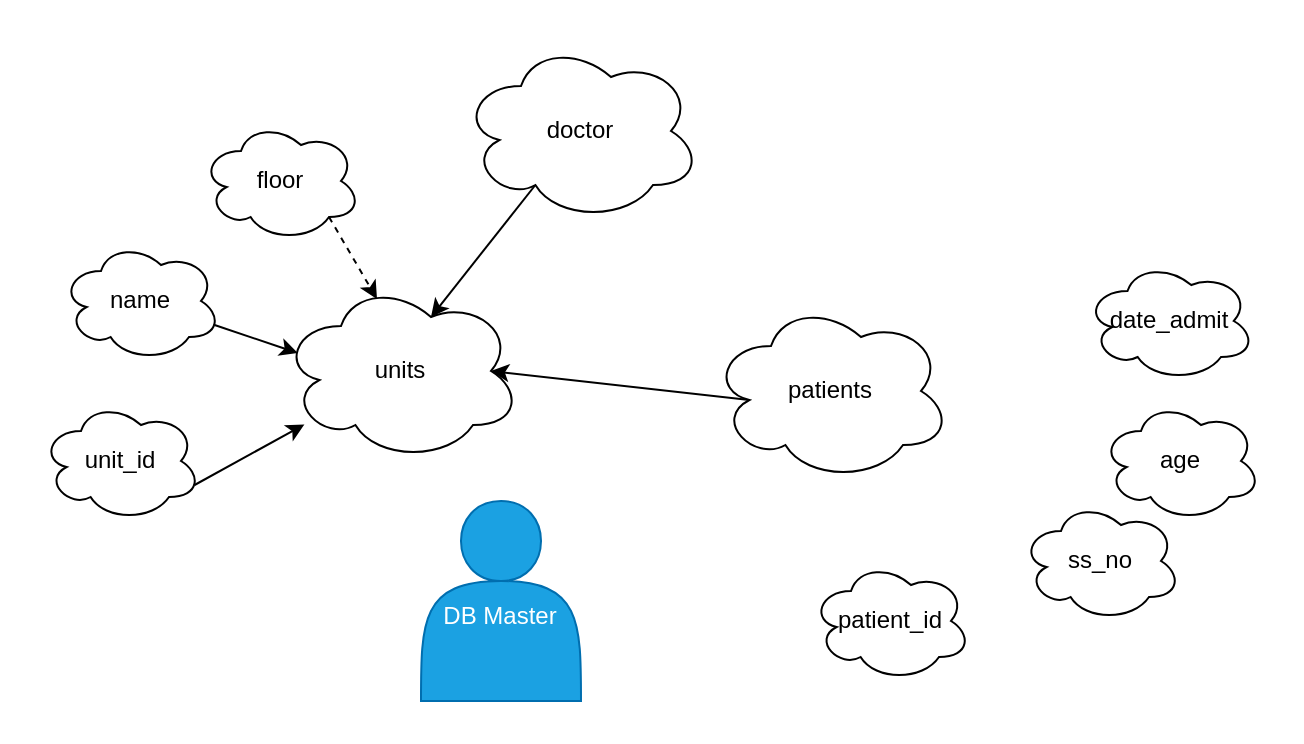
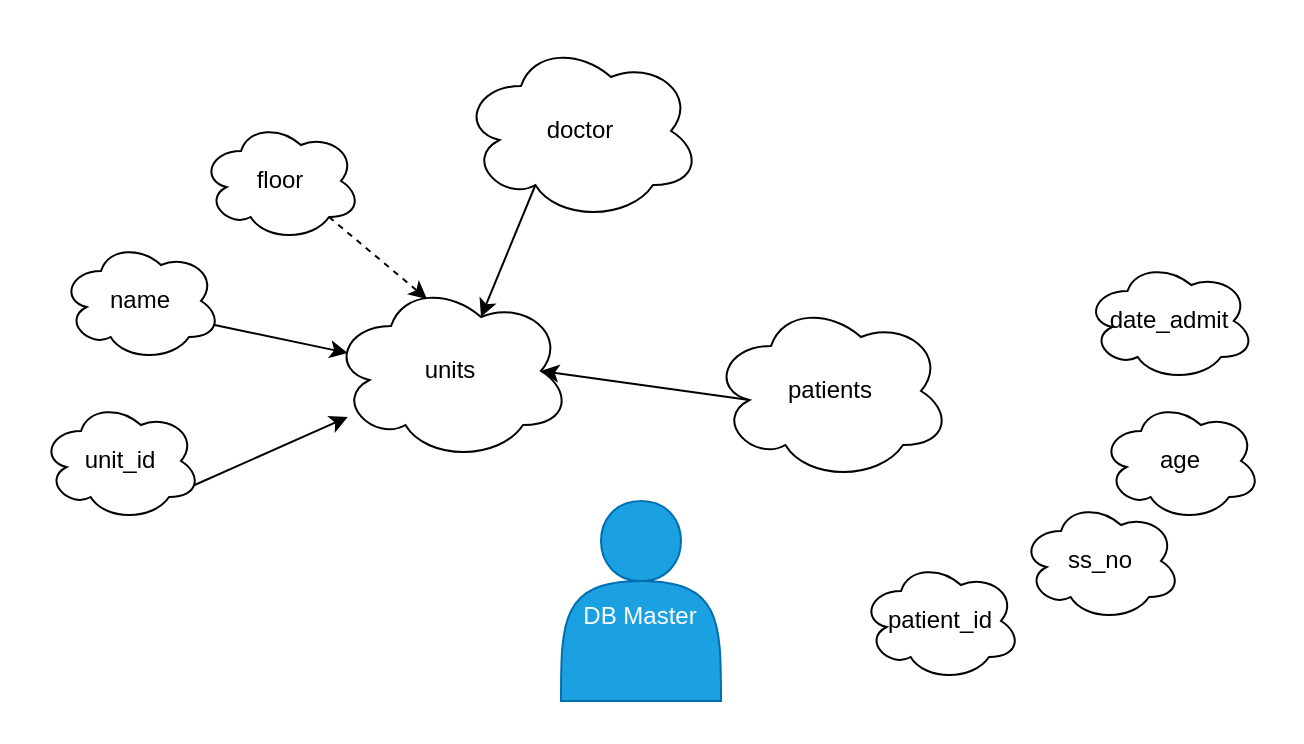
  <mxCell id="0" />
  <mxCell id="1" parent="0" />
- <mxCell id="2" value="&lt;br&gt;DB Master" style="shape=actor;whiteSpace=wrap;html=1;fillColor=#1ba1e2;strokeColor=#006EAF;fontColor=#ffffff;" vertex="1" parent="1"><mxGeometry x="210" y="250" width="80" height="100" as="geometry" /></mxCell>
- <mxCell id="3" value="units" style="ellipse;shape=cloud;whiteSpace=wrap;html=1;" vertex="1" parent="1"><mxGeometry x="140" y="140" width="120" height="90" as="geometry" /></mxCell>
+ <mxCell id="2" value="&lt;br&gt;DB Master" style="shape=actor;whiteSpace=wrap;html=1;fillColor=#1ba1e2;strokeColor=#006EAF;fontColor=#ffffff;" vertex="1" parent="1"><mxGeometry x="280" y="250" width="80" height="100" as="geometry" /></mxCell>
+ <mxCell id="3" value="units" style="ellipse;shape=cloud;whiteSpace=wrap;html=1;" vertex="1" parent="1"><mxGeometry x="165" y="140" width="120" height="90" as="geometry" /></mxCell>
  <mxCell id="4" style="edgeStyle=none;rounded=0;orthogonalLoop=1;jettySize=auto;html=1;exitX=0.96;exitY=0.7;exitDx=0;exitDy=0;exitPerimeter=0;" edge="1" parent="1" source="5" target="3"><mxGeometry relative="1" as="geometry" /></mxCell>
  <mxCell id="5" value="unit_id" style="ellipse;shape=cloud;whiteSpace=wrap;html=1;" vertex="1" parent="1"><mxGeometry x="20" y="200" width="80" height="60" as="geometry" /></mxCell>
  <mxCell id="6" style="edgeStyle=none;rounded=0;orthogonalLoop=1;jettySize=auto;html=1;exitX=0.96;exitY=0.7;exitDx=0;exitDy=0;exitPerimeter=0;entryX=0.07;entryY=0.4;entryDx=0;entryDy=0;entryPerimeter=0;" edge="1" parent="1" source="7" target="3"><mxGeometry relative="1" as="geometry" /></mxCell>
  <mxCell id="7" value="name" style="ellipse;shape=cloud;whiteSpace=wrap;html=1;" vertex="1" parent="1"><mxGeometry x="30" y="120" width="80" height="60" as="geometry" /></mxCell>
  <mxCell id="8" style="edgeStyle=none;rounded=0;orthogonalLoop=1;jettySize=auto;html=1;exitX=0.8;exitY=0.8;exitDx=0;exitDy=0;exitPerimeter=0;entryX=0.4;entryY=0.1;entryDx=0;entryDy=0;entryPerimeter=0;dashed=1;" edge="1" parent="1" source="9" target="3"><mxGeometry relative="1" as="geometry" /></mxCell>
  <mxCell id="9" value="floor" style="ellipse;shape=cloud;whiteSpace=wrap;html=1;" vertex="1" parent="1"><mxGeometry x="100" y="60" width="80" height="60" as="geometry" /></mxCell>
  <mxCell id="10" style="edgeStyle=none;rounded=0;orthogonalLoop=1;jettySize=auto;html=1;exitX=0.31;exitY=0.8;exitDx=0;exitDy=0;exitPerimeter=0;entryX=0.625;entryY=0.2;entryDx=0;entryDy=0;entryPerimeter=0;" edge="1" parent="1" source="11" target="3"><mxGeometry relative="1" as="geometry" /></mxCell>
  <mxCell id="11" value="doctor" style="ellipse;shape=cloud;whiteSpace=wrap;html=1;" vertex="1" parent="1"><mxGeometry x="230" y="20" width="120" height="90" as="geometry" /></mxCell>
  <mxCell id="12" style="edgeStyle=none;rounded=0;orthogonalLoop=1;jettySize=auto;html=1;exitX=0.16;exitY=0.55;exitDx=0;exitDy=0;exitPerimeter=0;entryX=0.875;entryY=0.5;entryDx=0;entryDy=0;entryPerimeter=0;" edge="1" parent="1" source="13" target="3"><mxGeometry relative="1" as="geometry" /></mxCell>
  <mxCell id="13" value="patients" style="ellipse;shape=cloud;whiteSpace=wrap;html=1;" vertex="1" parent="1"><mxGeometry x="355" y="150" width="120" height="90" as="geometry" /></mxCell>
- <mxCell id="14" value="patient_id" style="ellipse;shape=cloud;whiteSpace=wrap;html=1;" vertex="1" parent="1"><mxGeometry x="405" y="280" width="80" height="60" as="geometry" /></mxCell>
+ <mxCell id="14" value="patient_id" style="ellipse;shape=cloud;whiteSpace=wrap;html=1;" vertex="1" parent="1"><mxGeometry x="430" y="280" width="80" height="60" as="geometry" /></mxCell>
  <mxCell id="15" value="ss_no" style="ellipse;shape=cloud;whiteSpace=wrap;html=1;" vertex="1" parent="1"><mxGeometry x="510" y="250" width="80" height="60" as="geometry" /></mxCell>
  <mxCell id="16" value="age" style="ellipse;shape=cloud;whiteSpace=wrap;html=1;" vertex="1" parent="1"><mxGeometry x="550" y="200" width="80" height="60" as="geometry" /></mxCell>
  <mxCell id="17" value="&lt;font style=&quot;font-size: 12px&quot;&gt;date_admit&lt;/font&gt;" style="ellipse;shape=cloud;whiteSpace=wrap;html=1;" vertex="1" parent="1"><mxGeometry x="542" y="130" width="85" height="60" as="geometry" /></mxCell>
